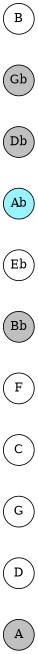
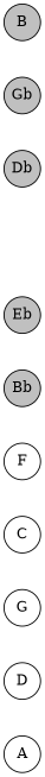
  graph {
    fontname="DejaVu Serif"
    mindist=.1
    node [fillcolor=white fontname="DejaVu Serif" margin=0 shape=circle style=filled]
    edge [fontname="DejaVu Serif" style=invis]
-   B
+   B [fillcolor=gray]
    Gb [fillcolor=gray]
    Db [fillcolor=gray]
-   Ab [fillcolor=cadetblue1]
-   Eb
+   Eb [fillcolor=gray]
    Bb [fillcolor=gray]
    F
    C
    G
    D
-   A [fillcolor=gray]
+   A
    subgraph sub_1 {
      B
      Gb
      Db
-     Ab
      Eb
      Bb
      F
      C
      G
      D
      A
    }
    B -- Gb
    Gb -- Db
-   Db -- Ab
-   Ab -- Eb
    Eb -- Bb
    Bb -- F
    F -- C
    C -- G
    G -- D
    D -- A
  }
